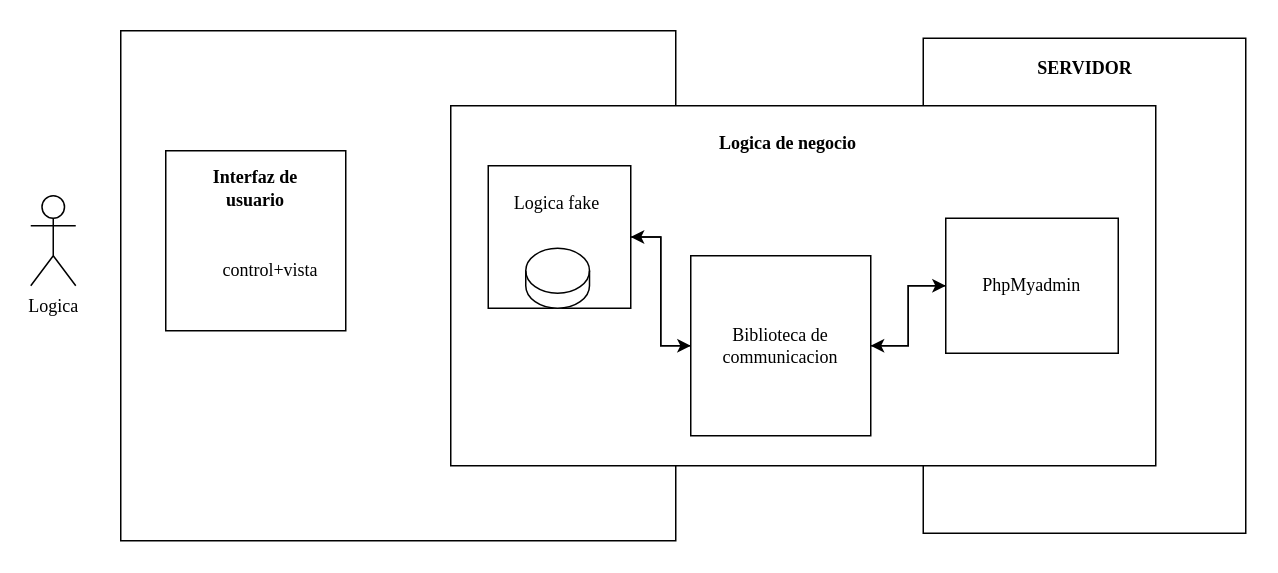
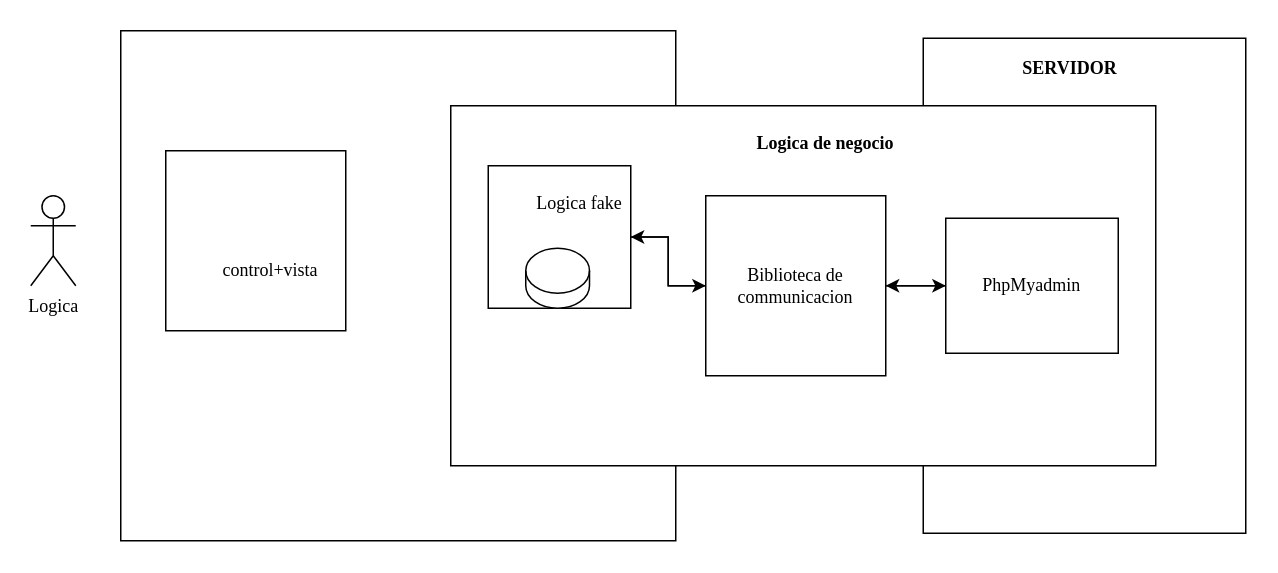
  <mxCell id="0" />
  <mxCell id="1" parent="0" />
  <mxCell id="2" value="" style="rounded=0;whiteSpace=wrap;html=1;fontFamily=Roboto Mono;fontSource=https%3A%2F%2Ffonts.googleapis.com%2Fcss%3Ffamily%3DRoboto%2BMono;" parent="1" vertex="1"><mxGeometry x="80" y="20" width="370" height="340" as="geometry" /></mxCell>
  <mxCell id="3" value="" style="rounded=0;whiteSpace=wrap;html=1;fontFamily=Roboto Mono;fontSource=https%3A%2F%2Ffonts.googleapis.com%2Fcss%3Ffamily%3DRoboto%2BMono;" parent="1" vertex="1"><mxGeometry x="615" y="25" width="215" height="330" as="geometry" /></mxCell>
  <mxCell id="4" value="" style="rounded=0;whiteSpace=wrap;html=1;fontFamily=Roboto Mono;fontSource=https%3A%2F%2Ffonts.googleapis.com%2Fcss%3Ffamily%3DRoboto%2BMono;" parent="1" vertex="1"><mxGeometry x="300" y="70" width="470" height="240" as="geometry" /></mxCell>
  <mxCell id="5" value="Logica" style="shape=umlActor;verticalLabelPosition=bottom;verticalAlign=top;html=1;outlineConnect=0;fontFamily=Roboto Mono;fontSource=https%3A%2F%2Ffonts.googleapis.com%2Fcss%3Ffamily%3DRoboto%2BMono;" parent="1" vertex="1"><mxGeometry x="20" y="130" width="30" height="60" as="geometry" /></mxCell>
  <mxCell id="6" value="" style="whiteSpace=wrap;html=1;aspect=fixed;fontFamily=Roboto Mono;fontSource=https%3A%2F%2Ffonts.googleapis.com%2Fcss%3Ffamily%3DRoboto%2BMono;" parent="1" vertex="1"><mxGeometry x="110" y="100" width="120" height="120" as="geometry" /></mxCell>
- <mxCell id="7" value="&lt;b&gt;&lt;font data-font-src=&quot;https://fonts.googleapis.com/css?family=Roboto+Mono&quot;&gt;Interfaz de usuario&lt;/font&gt;&lt;/b&gt;" style="text;html=1;strokeColor=none;fillColor=none;align=center;verticalAlign=middle;whiteSpace=wrap;rounded=0;fontFamily=Roboto Mono;fontSource=https%3A%2F%2Ffonts.googleapis.com%2Fcss%3Ffamily%3DRoboto%2BMono;" parent="1" vertex="1"><mxGeometry x="140" y="110" width="60" height="30" as="geometry" /></mxCell>
  <mxCell id="8" value="&lt;font data-font-src=&quot;https://fonts.googleapis.com/css?family=Roboto+Mono&quot;&gt;control+vista&lt;/font&gt;" style="text;html=1;strokeColor=none;fillColor=none;align=center;verticalAlign=middle;whiteSpace=wrap;rounded=0;fontFamily=Roboto Mono;fontSource=https%3A%2F%2Ffonts.googleapis.com%2Fcss%3Ffamily%3DRoboto%2BMono;" parent="1" vertex="1"><mxGeometry x="150" y="165" width="60" height="30" as="geometry" /></mxCell>
- <mxCell id="9" value="&lt;b&gt;Logica de negocio&lt;/b&gt;" style="text;html=1;strokeColor=none;fillColor=none;align=center;verticalAlign=middle;whiteSpace=wrap;rounded=0;fontFamily=Roboto Mono;fontSource=https%3A%2F%2Ffonts.googleapis.com%2Fcss%3Ffamily%3DRoboto%2BMono;" parent="1" vertex="1"><mxGeometry x="460" y="80" width="130" height="30" as="geometry" /></mxCell>
+ <mxCell id="9" value="&lt;b&gt;Logica de negocio&lt;/b&gt;" style="text;html=1;strokeColor=none;fillColor=none;align=center;verticalAlign=middle;whiteSpace=wrap;rounded=0;fontFamily=Roboto Mono;fontSource=https%3A%2F%2Ffonts.googleapis.com%2Fcss%3Ffamily%3DRoboto%2BMono;" parent="1" vertex="1"><mxGeometry x="485" y="80" width="130" height="30" as="geometry" /></mxCell>
  <mxCell id="10" style="edgeStyle=orthogonalEdgeStyle;rounded=0;orthogonalLoop=1;jettySize=auto;html=1;exitX=0;exitY=0.5;exitDx=0;exitDy=0;entryX=1;entryY=0.5;entryDx=0;entryDy=0;fontFamily=Roboto Mono;fontSource=https%3A%2F%2Ffonts.googleapis.com%2Fcss%3Ffamily%3DRoboto%2BMono;" parent="1" source="12" target="14" edge="1"><mxGeometry relative="1" as="geometry" /></mxCell>
  <mxCell id="11" style="edgeStyle=orthogonalEdgeStyle;rounded=0;orthogonalLoop=1;jettySize=auto;html=1;exitX=1;exitY=0.5;exitDx=0;exitDy=0;entryX=0;entryY=0.5;entryDx=0;entryDy=0;fontFamily=Roboto Mono;fontSource=https%3A%2F%2Ffonts.googleapis.com%2Fcss%3Ffamily%3DRoboto%2BMono;" parent="1" source="12" target="18" edge="1"><mxGeometry relative="1" as="geometry" /></mxCell>
- <mxCell id="12" value="Biblioteca de communicacion" style="whiteSpace=wrap;html=1;aspect=fixed;fontFamily=Roboto Mono;fontSource=https%3A%2F%2Ffonts.googleapis.com%2Fcss%3Ffamily%3DRoboto%2BMono;" parent="1" vertex="1"><mxGeometry x="460" y="170" width="120" height="120" as="geometry" /></mxCell>
+ <mxCell id="12" value="Biblioteca de communicacion" style="whiteSpace=wrap;html=1;aspect=fixed;fontFamily=Roboto Mono;fontSource=https%3A%2F%2Ffonts.googleapis.com%2Fcss%3Ffamily%3DRoboto%2BMono;" parent="1" vertex="1"><mxGeometry x="470" y="130" width="120" height="120" as="geometry" /></mxCell>
  <mxCell id="13" style="edgeStyle=orthogonalEdgeStyle;rounded=0;orthogonalLoop=1;jettySize=auto;html=1;exitX=1;exitY=0.5;exitDx=0;exitDy=0;fontFamily=Roboto Mono;fontSource=https%3A%2F%2Ffonts.googleapis.com%2Fcss%3Ffamily%3DRoboto%2BMono;" parent="1" source="14" target="12" edge="1"><mxGeometry relative="1" as="geometry" /></mxCell>
  <mxCell id="14" value="" style="whiteSpace=wrap;html=1;aspect=fixed;fontFamily=Roboto Mono;fontSource=https%3A%2F%2Ffonts.googleapis.com%2Fcss%3Ffamily%3DRoboto%2BMono;" parent="1" vertex="1"><mxGeometry x="325" y="110" width="95" height="95" as="geometry" /></mxCell>
- <mxCell id="15" value="Logica fake" style="text;html=1;strokeColor=none;fillColor=none;align=center;verticalAlign=middle;whiteSpace=wrap;rounded=0;fontFamily=Roboto Mono;fontSource=https%3A%2F%2Ffonts.googleapis.com%2Fcss%3Ffamily%3DRoboto%2BMono;" parent="1" vertex="1"><mxGeometry x="341.25" y="120" width="60" height="30" as="geometry" /></mxCell>
+ <mxCell id="15" value="Logica fake" style="text;html=1;strokeColor=none;fillColor=none;align=center;verticalAlign=middle;whiteSpace=wrap;rounded=0;fontFamily=Roboto Mono;fontSource=https%3A%2F%2Ffonts.googleapis.com%2Fcss%3Ffamily%3DRoboto%2BMono;" parent="1" vertex="1"><mxGeometry x="356.25" y="120" width="60" height="30" as="geometry" /></mxCell>
  <mxCell id="16" value="" style="shape=cylinder3;whiteSpace=wrap;html=1;boundedLbl=1;backgroundOutline=1;size=15;fontFamily=Roboto Mono;fontSource=https%3A%2F%2Ffonts.googleapis.com%2Fcss%3Ffamily%3DRoboto%2BMono;" parent="1" vertex="1"><mxGeometry x="350" y="165" width="42.5" height="40" as="geometry" /></mxCell>
  <mxCell id="17" style="edgeStyle=orthogonalEdgeStyle;rounded=0;orthogonalLoop=1;jettySize=auto;html=1;fontFamily=Roboto Mono;fontSource=https%3A%2F%2Ffonts.googleapis.com%2Fcss%3Ffamily%3DRoboto%2BMono;" parent="1" source="18" target="12" edge="1"><mxGeometry relative="1" as="geometry" /></mxCell>
  <mxCell id="18" value="PhpMyadmin" style="whiteSpace=wrap;html=1;aspect=fixed;fontFamily=Roboto Mono;fontSource=https%3A%2F%2Ffonts.googleapis.com%2Fcss%3Ffamily%3DRoboto%2BMono;" parent="1" vertex="1"><mxGeometry x="630" y="145" width="115" height="90" as="geometry" /></mxCell>
- <mxCell id="19" value="&lt;b&gt;SERVIDOR&lt;/b&gt;" style="text;html=1;strokeColor=none;fillColor=none;align=center;verticalAlign=middle;whiteSpace=wrap;rounded=0;fontFamily=Roboto Mono;fontSource=https%3A%2F%2Ffonts.googleapis.com%2Fcss%3Ffamily%3DRoboto%2BMono;" parent="1" vertex="1"><mxGeometry x="692.5" y="30" width="60" height="30" as="geometry" /></mxCell>
+ <mxCell id="19" value="&lt;b&gt;SERVIDOR&lt;/b&gt;" style="text;html=1;strokeColor=none;fillColor=none;align=center;verticalAlign=middle;whiteSpace=wrap;rounded=0;fontFamily=Roboto Mono;fontSource=https%3A%2F%2Ffonts.googleapis.com%2Fcss%3Ffamily%3DRoboto%2BMono;" parent="1" vertex="1"><mxGeometry x="682.5" y="30" width="60" height="30" as="geometry" /></mxCell>
